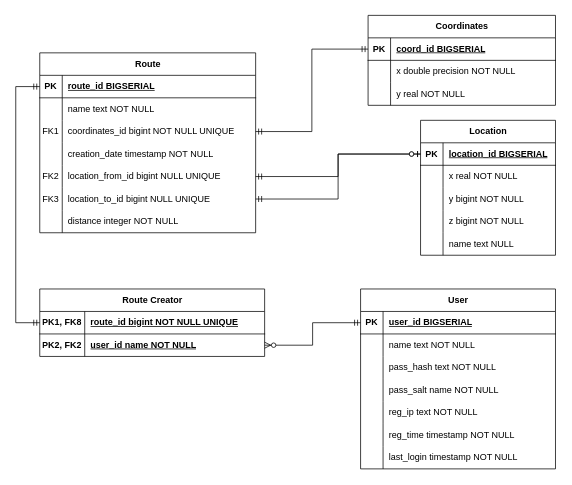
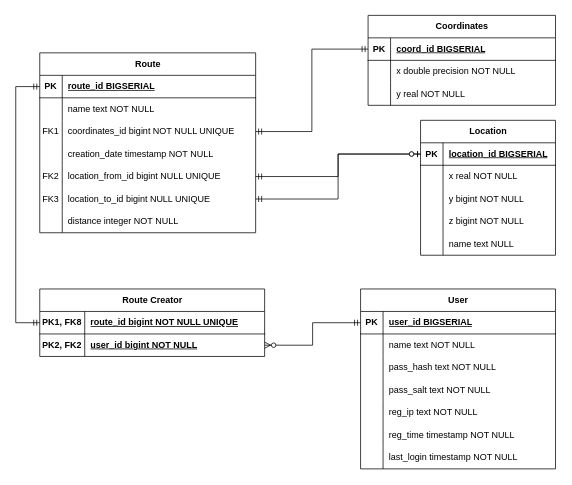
  <mxCell id="0" />
  <mxCell id="1" parent="0" />
  <mxCell id="2" value="Route" style="shape=table;startSize=30;container=1;collapsible=1;childLayout=tableLayout;fixedRows=1;rowLines=0;fontStyle=1;align=center;resizeLast=1;html=1;" parent="1" vertex="1"><mxGeometry x="52" y="70" width="288" height="240" as="geometry"><mxRectangle x="130" y="180" width="70" height="30" as="alternateBounds" /></mxGeometry></mxCell>
  <mxCell id="3" value="" style="shape=tableRow;horizontal=0;startSize=0;swimlaneHead=0;swimlaneBody=0;fillColor=none;collapsible=0;dropTarget=0;points=[[0,0.5],[1,0.5]];portConstraint=eastwest;top=0;left=0;right=0;bottom=1;" parent="2" vertex="1"><mxGeometry y="30" width="288" height="30" as="geometry" /></mxCell>
  <mxCell id="4" value="PK" style="shape=partialRectangle;connectable=0;fillColor=none;top=0;left=0;bottom=0;right=0;fontStyle=1;overflow=hidden;whiteSpace=wrap;html=1;" parent="3" vertex="1"><mxGeometry width="30" height="30" as="geometry"><mxRectangle width="30" height="30" as="alternateBounds" /></mxGeometry></mxCell>
  <mxCell id="5" value="route_id BIGSERIAL" style="shape=partialRectangle;connectable=0;fillColor=none;top=0;left=0;bottom=0;right=0;align=left;spacingLeft=6;fontStyle=5;overflow=hidden;whiteSpace=wrap;html=1;" parent="3" vertex="1"><mxGeometry x="30" width="258" height="30" as="geometry"><mxRectangle width="258" height="30" as="alternateBounds" /></mxGeometry></mxCell>
  <mxCell id="6" value="" style="shape=tableRow;horizontal=0;startSize=0;swimlaneHead=0;swimlaneBody=0;fillColor=none;collapsible=0;dropTarget=0;points=[[0,0.5],[1,0.5]];portConstraint=eastwest;top=0;left=0;right=0;bottom=0;" parent="2" vertex="1"><mxGeometry y="60" width="288" height="30" as="geometry" /></mxCell>
  <mxCell id="7" value="" style="shape=partialRectangle;connectable=0;fillColor=none;top=0;left=0;bottom=0;right=0;editable=1;overflow=hidden;whiteSpace=wrap;html=1;" parent="6" vertex="1"><mxGeometry width="30" height="30" as="geometry"><mxRectangle width="30" height="30" as="alternateBounds" /></mxGeometry></mxCell>
  <mxCell id="8" value="name text NOT NULL" style="shape=partialRectangle;connectable=0;fillColor=none;top=0;left=0;bottom=0;right=0;align=left;spacingLeft=6;overflow=hidden;whiteSpace=wrap;html=1;" parent="6" vertex="1"><mxGeometry x="30" width="258" height="30" as="geometry"><mxRectangle width="258" height="30" as="alternateBounds" /></mxGeometry></mxCell>
  <mxCell id="9" value="" style="shape=tableRow;horizontal=0;startSize=0;swimlaneHead=0;swimlaneBody=0;fillColor=none;collapsible=0;dropTarget=0;points=[[0,0.5],[1,0.5]];portConstraint=eastwest;top=0;left=0;right=0;bottom=0;" parent="2" vertex="1"><mxGeometry y="90" width="288" height="30" as="geometry" /></mxCell>
  <mxCell id="10" value="FK1" style="shape=partialRectangle;connectable=0;fillColor=none;top=0;left=0;bottom=0;right=0;editable=1;overflow=hidden;whiteSpace=wrap;html=1;" parent="9" vertex="1"><mxGeometry width="30" height="30" as="geometry"><mxRectangle width="30" height="30" as="alternateBounds" /></mxGeometry></mxCell>
  <mxCell id="11" value="coordinates_id bigint NOT NULL UNIQUE" style="shape=partialRectangle;connectable=0;fillColor=none;top=0;left=0;bottom=0;right=0;align=left;spacingLeft=6;overflow=hidden;whiteSpace=wrap;html=1;" parent="9" vertex="1"><mxGeometry x="30" width="258" height="30" as="geometry"><mxRectangle width="258" height="30" as="alternateBounds" /></mxGeometry></mxCell>
  <mxCell id="12" value="" style="shape=tableRow;horizontal=0;startSize=0;swimlaneHead=0;swimlaneBody=0;fillColor=none;collapsible=0;dropTarget=0;points=[[0,0.5],[1,0.5]];portConstraint=eastwest;top=0;left=0;right=0;bottom=0;" parent="2" vertex="1"><mxGeometry y="120" width="288" height="30" as="geometry" /></mxCell>
  <mxCell id="13" value="" style="shape=partialRectangle;connectable=0;fillColor=none;top=0;left=0;bottom=0;right=0;editable=1;overflow=hidden;whiteSpace=wrap;html=1;" parent="12" vertex="1"><mxGeometry width="30" height="30" as="geometry"><mxRectangle width="30" height="30" as="alternateBounds" /></mxGeometry></mxCell>
  <mxCell id="14" value="creation_date timestamp NOT NULL" style="shape=partialRectangle;connectable=0;fillColor=none;top=0;left=0;bottom=0;right=0;align=left;spacingLeft=6;overflow=hidden;whiteSpace=wrap;html=1;" parent="12" vertex="1"><mxGeometry x="30" width="258" height="30" as="geometry"><mxRectangle width="258" height="30" as="alternateBounds" /></mxGeometry></mxCell>
  <mxCell id="15" value="" style="shape=tableRow;horizontal=0;startSize=0;swimlaneHead=0;swimlaneBody=0;fillColor=none;collapsible=0;dropTarget=0;points=[[0,0.5],[1,0.5]];portConstraint=eastwest;top=0;left=0;right=0;bottom=0;" parent="2" vertex="1"><mxGeometry y="150" width="288" height="30" as="geometry" /></mxCell>
  <mxCell id="16" value="FK2" style="shape=partialRectangle;connectable=0;fillColor=none;top=0;left=0;bottom=0;right=0;editable=1;overflow=hidden;whiteSpace=wrap;html=1;" parent="15" vertex="1"><mxGeometry width="30" height="30" as="geometry"><mxRectangle width="30" height="30" as="alternateBounds" /></mxGeometry></mxCell>
  <mxCell id="17" value="location_from_id bigint NULL UNIQUE" style="shape=partialRectangle;connectable=0;fillColor=none;top=0;left=0;bottom=0;right=0;align=left;spacingLeft=6;overflow=hidden;whiteSpace=wrap;html=1;" parent="15" vertex="1"><mxGeometry x="30" width="258" height="30" as="geometry"><mxRectangle width="258" height="30" as="alternateBounds" /></mxGeometry></mxCell>
  <mxCell id="18" value="" style="shape=tableRow;horizontal=0;startSize=0;swimlaneHead=0;swimlaneBody=0;fillColor=none;collapsible=0;dropTarget=0;points=[[0,0.5],[1,0.5]];portConstraint=eastwest;top=0;left=0;right=0;bottom=0;" parent="2" vertex="1"><mxGeometry y="180" width="288" height="30" as="geometry" /></mxCell>
  <mxCell id="19" value="FK3" style="shape=partialRectangle;connectable=0;fillColor=none;top=0;left=0;bottom=0;right=0;editable=1;overflow=hidden;whiteSpace=wrap;html=1;" parent="18" vertex="1"><mxGeometry width="30" height="30" as="geometry"><mxRectangle width="30" height="30" as="alternateBounds" /></mxGeometry></mxCell>
  <mxCell id="20" value="location_to_id&amp;nbsp;bigint NULL UNIQUE" style="shape=partialRectangle;connectable=0;fillColor=none;top=0;left=0;bottom=0;right=0;align=left;spacingLeft=6;overflow=hidden;whiteSpace=wrap;html=1;" parent="18" vertex="1"><mxGeometry x="30" width="258" height="30" as="geometry"><mxRectangle width="258" height="30" as="alternateBounds" /></mxGeometry></mxCell>
  <mxCell id="21" value="" style="shape=tableRow;horizontal=0;startSize=0;swimlaneHead=0;swimlaneBody=0;fillColor=none;collapsible=0;dropTarget=0;points=[[0,0.5],[1,0.5]];portConstraint=eastwest;top=0;left=0;right=0;bottom=0;" parent="2" vertex="1"><mxGeometry y="210" width="288" height="30" as="geometry" /></mxCell>
  <mxCell id="22" value="" style="shape=partialRectangle;connectable=0;fillColor=none;top=0;left=0;bottom=0;right=0;editable=1;overflow=hidden;whiteSpace=wrap;html=1;" parent="21" vertex="1"><mxGeometry width="30" height="30" as="geometry"><mxRectangle width="30" height="30" as="alternateBounds" /></mxGeometry></mxCell>
  <mxCell id="23" value="distance integer NOT NULL" style="shape=partialRectangle;connectable=0;fillColor=none;top=0;left=0;bottom=0;right=0;align=left;spacingLeft=6;overflow=hidden;whiteSpace=wrap;html=1;" parent="21" vertex="1"><mxGeometry x="30" width="258" height="30" as="geometry"><mxRectangle width="258" height="30" as="alternateBounds" /></mxGeometry></mxCell>
  <mxCell id="24" value="Location" style="shape=table;startSize=30;container=1;collapsible=1;childLayout=tableLayout;fixedRows=1;rowLines=0;fontStyle=1;align=center;resizeLast=1;html=1;" parent="1" vertex="1"><mxGeometry x="560" y="160" width="180" height="180" as="geometry" /></mxCell>
  <mxCell id="25" value="" style="shape=tableRow;horizontal=0;startSize=0;swimlaneHead=0;swimlaneBody=0;fillColor=none;collapsible=0;dropTarget=0;points=[[0,0.5],[1,0.5]];portConstraint=eastwest;top=0;left=0;right=0;bottom=1;" parent="24" vertex="1"><mxGeometry y="30" width="180" height="30" as="geometry" /></mxCell>
  <mxCell id="26" value="PK" style="shape=partialRectangle;connectable=0;fillColor=none;top=0;left=0;bottom=0;right=0;fontStyle=1;overflow=hidden;whiteSpace=wrap;html=1;" parent="25" vertex="1"><mxGeometry width="30" height="30" as="geometry"><mxRectangle width="30" height="30" as="alternateBounds" /></mxGeometry></mxCell>
  <mxCell id="27" value="location_id BIGSERIAL" style="shape=partialRectangle;connectable=0;fillColor=none;top=0;left=0;bottom=0;right=0;align=left;spacingLeft=6;fontStyle=5;overflow=hidden;whiteSpace=wrap;html=1;" parent="25" vertex="1"><mxGeometry x="30" width="150" height="30" as="geometry"><mxRectangle width="150" height="30" as="alternateBounds" /></mxGeometry></mxCell>
  <mxCell id="28" value="" style="shape=tableRow;horizontal=0;startSize=0;swimlaneHead=0;swimlaneBody=0;fillColor=none;collapsible=0;dropTarget=0;points=[[0,0.5],[1,0.5]];portConstraint=eastwest;top=0;left=0;right=0;bottom=0;" parent="24" vertex="1"><mxGeometry y="60" width="180" height="30" as="geometry" /></mxCell>
  <mxCell id="29" value="" style="shape=partialRectangle;connectable=0;fillColor=none;top=0;left=0;bottom=0;right=0;editable=1;overflow=hidden;whiteSpace=wrap;html=1;" parent="28" vertex="1"><mxGeometry width="30" height="30" as="geometry"><mxRectangle width="30" height="30" as="alternateBounds" /></mxGeometry></mxCell>
  <mxCell id="30" value="x real NOT NULL" style="shape=partialRectangle;connectable=0;fillColor=none;top=0;left=0;bottom=0;right=0;align=left;spacingLeft=6;overflow=hidden;whiteSpace=wrap;html=1;" parent="28" vertex="1"><mxGeometry x="30" width="150" height="30" as="geometry"><mxRectangle width="150" height="30" as="alternateBounds" /></mxGeometry></mxCell>
  <mxCell id="31" value="" style="shape=tableRow;horizontal=0;startSize=0;swimlaneHead=0;swimlaneBody=0;fillColor=none;collapsible=0;dropTarget=0;points=[[0,0.5],[1,0.5]];portConstraint=eastwest;top=0;left=0;right=0;bottom=0;" parent="24" vertex="1"><mxGeometry y="90" width="180" height="30" as="geometry" /></mxCell>
  <mxCell id="32" value="" style="shape=partialRectangle;connectable=0;fillColor=none;top=0;left=0;bottom=0;right=0;editable=1;overflow=hidden;whiteSpace=wrap;html=1;" parent="31" vertex="1"><mxGeometry width="30" height="30" as="geometry"><mxRectangle width="30" height="30" as="alternateBounds" /></mxGeometry></mxCell>
  <mxCell id="33" value="y bigint NOT NULL" style="shape=partialRectangle;connectable=0;fillColor=none;top=0;left=0;bottom=0;right=0;align=left;spacingLeft=6;overflow=hidden;whiteSpace=wrap;html=1;" parent="31" vertex="1"><mxGeometry x="30" width="150" height="30" as="geometry"><mxRectangle width="150" height="30" as="alternateBounds" /></mxGeometry></mxCell>
  <mxCell id="34" value="" style="shape=tableRow;horizontal=0;startSize=0;swimlaneHead=0;swimlaneBody=0;fillColor=none;collapsible=0;dropTarget=0;points=[[0,0.5],[1,0.5]];portConstraint=eastwest;top=0;left=0;right=0;bottom=0;" parent="24" vertex="1"><mxGeometry y="120" width="180" height="30" as="geometry" /></mxCell>
  <mxCell id="35" value="" style="shape=partialRectangle;connectable=0;fillColor=none;top=0;left=0;bottom=0;right=0;editable=1;overflow=hidden;whiteSpace=wrap;html=1;" parent="34" vertex="1"><mxGeometry width="30" height="30" as="geometry"><mxRectangle width="30" height="30" as="alternateBounds" /></mxGeometry></mxCell>
  <mxCell id="36" value="z bigint NOT NULL" style="shape=partialRectangle;connectable=0;fillColor=none;top=0;left=0;bottom=0;right=0;align=left;spacingLeft=6;overflow=hidden;whiteSpace=wrap;html=1;" parent="34" vertex="1"><mxGeometry x="30" width="150" height="30" as="geometry"><mxRectangle width="150" height="30" as="alternateBounds" /></mxGeometry></mxCell>
  <mxCell id="37" value="" style="shape=tableRow;horizontal=0;startSize=0;swimlaneHead=0;swimlaneBody=0;fillColor=none;collapsible=0;dropTarget=0;points=[[0,0.5],[1,0.5]];portConstraint=eastwest;top=0;left=0;right=0;bottom=0;" parent="24" vertex="1"><mxGeometry y="150" width="180" height="30" as="geometry" /></mxCell>
  <mxCell id="38" value="" style="shape=partialRectangle;connectable=0;fillColor=none;top=0;left=0;bottom=0;right=0;editable=1;overflow=hidden;whiteSpace=wrap;html=1;" parent="37" vertex="1"><mxGeometry width="30" height="30" as="geometry"><mxRectangle width="30" height="30" as="alternateBounds" /></mxGeometry></mxCell>
  <mxCell id="39" value="name text NULL" style="shape=partialRectangle;connectable=0;fillColor=none;top=0;left=0;bottom=0;right=0;align=left;spacingLeft=6;overflow=hidden;whiteSpace=wrap;html=1;" parent="37" vertex="1"><mxGeometry x="30" width="150" height="30" as="geometry"><mxRectangle width="150" height="30" as="alternateBounds" /></mxGeometry></mxCell>
  <mxCell id="40" value="Coordinates" style="shape=table;startSize=30;container=1;collapsible=1;childLayout=tableLayout;fixedRows=1;rowLines=0;fontStyle=1;align=center;resizeLast=1;html=1;" parent="1" vertex="1"><mxGeometry x="490" y="20" width="250" height="120" as="geometry" /></mxCell>
  <mxCell id="41" value="" style="shape=tableRow;horizontal=0;startSize=0;swimlaneHead=0;swimlaneBody=0;fillColor=none;collapsible=0;dropTarget=0;points=[[0,0.5],[1,0.5]];portConstraint=eastwest;top=0;left=0;right=0;bottom=1;" parent="40" vertex="1"><mxGeometry y="30" width="250" height="30" as="geometry" /></mxCell>
  <mxCell id="42" value="PK" style="shape=partialRectangle;connectable=0;fillColor=none;top=0;left=0;bottom=0;right=0;fontStyle=1;overflow=hidden;whiteSpace=wrap;html=1;" parent="41" vertex="1"><mxGeometry width="30" height="30" as="geometry"><mxRectangle width="30" height="30" as="alternateBounds" /></mxGeometry></mxCell>
  <mxCell id="43" value="coord_id BIGSERIAL" style="shape=partialRectangle;connectable=0;fillColor=none;top=0;left=0;bottom=0;right=0;align=left;spacingLeft=6;fontStyle=5;overflow=hidden;whiteSpace=wrap;html=1;" parent="41" vertex="1"><mxGeometry x="30" width="220" height="30" as="geometry"><mxRectangle width="220" height="30" as="alternateBounds" /></mxGeometry></mxCell>
  <mxCell id="44" value="" style="shape=tableRow;horizontal=0;startSize=0;swimlaneHead=0;swimlaneBody=0;fillColor=none;collapsible=0;dropTarget=0;points=[[0,0.5],[1,0.5]];portConstraint=eastwest;top=0;left=0;right=0;bottom=0;" parent="40" vertex="1"><mxGeometry y="60" width="250" height="30" as="geometry" /></mxCell>
  <mxCell id="45" value="" style="shape=partialRectangle;connectable=0;fillColor=none;top=0;left=0;bottom=0;right=0;editable=1;overflow=hidden;whiteSpace=wrap;html=1;" parent="44" vertex="1"><mxGeometry width="30" height="30" as="geometry"><mxRectangle width="30" height="30" as="alternateBounds" /></mxGeometry></mxCell>
  <mxCell id="46" value="x&amp;nbsp;double precision NOT NULL" style="shape=partialRectangle;connectable=0;fillColor=none;top=0;left=0;bottom=0;right=0;align=left;spacingLeft=6;overflow=hidden;whiteSpace=wrap;html=1;" parent="44" vertex="1"><mxGeometry x="30" width="220" height="30" as="geometry"><mxRectangle width="220" height="30" as="alternateBounds" /></mxGeometry></mxCell>
  <mxCell id="47" value="" style="shape=tableRow;horizontal=0;startSize=0;swimlaneHead=0;swimlaneBody=0;fillColor=none;collapsible=0;dropTarget=0;points=[[0,0.5],[1,0.5]];portConstraint=eastwest;top=0;left=0;right=0;bottom=0;" parent="40" vertex="1"><mxGeometry y="90" width="250" height="30" as="geometry" /></mxCell>
  <mxCell id="48" value="" style="shape=partialRectangle;connectable=0;fillColor=none;top=0;left=0;bottom=0;right=0;editable=1;overflow=hidden;whiteSpace=wrap;html=1;" parent="47" vertex="1"><mxGeometry width="30" height="30" as="geometry"><mxRectangle width="30" height="30" as="alternateBounds" /></mxGeometry></mxCell>
  <mxCell id="49" value="y real NOT NULL" style="shape=partialRectangle;connectable=0;fillColor=none;top=0;left=0;bottom=0;right=0;align=left;spacingLeft=6;overflow=hidden;whiteSpace=wrap;html=1;" parent="47" vertex="1"><mxGeometry x="30" width="220" height="30" as="geometry"><mxRectangle width="220" height="30" as="alternateBounds" /></mxGeometry></mxCell>
  <mxCell id="50" value="User" style="shape=table;startSize=30;container=1;collapsible=1;childLayout=tableLayout;fixedRows=1;rowLines=0;fontStyle=1;align=center;resizeLast=1;html=1;" parent="1" vertex="1"><mxGeometry x="480" y="385" width="260" height="240" as="geometry" /></mxCell>
  <mxCell id="51" value="" style="shape=tableRow;horizontal=0;startSize=0;swimlaneHead=0;swimlaneBody=0;fillColor=none;collapsible=0;dropTarget=0;points=[[0,0.5],[1,0.5]];portConstraint=eastwest;top=0;left=0;right=0;bottom=1;" parent="50" vertex="1"><mxGeometry y="30" width="260" height="30" as="geometry" /></mxCell>
  <mxCell id="52" value="PK" style="shape=partialRectangle;connectable=0;fillColor=none;top=0;left=0;bottom=0;right=0;fontStyle=1;overflow=hidden;whiteSpace=wrap;html=1;" parent="51" vertex="1"><mxGeometry width="30" height="30" as="geometry"><mxRectangle width="30" height="30" as="alternateBounds" /></mxGeometry></mxCell>
  <mxCell id="53" value="user_id BIGSERIAL" style="shape=partialRectangle;connectable=0;fillColor=none;top=0;left=0;bottom=0;right=0;align=left;spacingLeft=6;fontStyle=5;overflow=hidden;whiteSpace=wrap;html=1;" parent="51" vertex="1"><mxGeometry x="30" width="230" height="30" as="geometry"><mxRectangle width="230" height="30" as="alternateBounds" /></mxGeometry></mxCell>
  <mxCell id="54" value="" style="shape=tableRow;horizontal=0;startSize=0;swimlaneHead=0;swimlaneBody=0;fillColor=none;collapsible=0;dropTarget=0;points=[[0,0.5],[1,0.5]];portConstraint=eastwest;top=0;left=0;right=0;bottom=0;" parent="50" vertex="1"><mxGeometry y="60" width="260" height="30" as="geometry" /></mxCell>
  <mxCell id="55" value="" style="shape=partialRectangle;connectable=0;fillColor=none;top=0;left=0;bottom=0;right=0;editable=1;overflow=hidden;whiteSpace=wrap;html=1;" parent="54" vertex="1"><mxGeometry width="30" height="30" as="geometry"><mxRectangle width="30" height="30" as="alternateBounds" /></mxGeometry></mxCell>
  <mxCell id="56" value="name text NOT NULL" style="shape=partialRectangle;connectable=0;fillColor=none;top=0;left=0;bottom=0;right=0;align=left;spacingLeft=6;overflow=hidden;whiteSpace=wrap;html=1;" parent="54" vertex="1"><mxGeometry x="30" width="230" height="30" as="geometry"><mxRectangle width="230" height="30" as="alternateBounds" /></mxGeometry></mxCell>
  <mxCell id="57" value="" style="shape=tableRow;horizontal=0;startSize=0;swimlaneHead=0;swimlaneBody=0;fillColor=none;collapsible=0;dropTarget=0;points=[[0,0.5],[1,0.5]];portConstraint=eastwest;top=0;left=0;right=0;bottom=0;" parent="50" vertex="1"><mxGeometry y="90" width="260" height="30" as="geometry" /></mxCell>
  <mxCell id="58" value="" style="shape=partialRectangle;connectable=0;fillColor=none;top=0;left=0;bottom=0;right=0;editable=1;overflow=hidden;whiteSpace=wrap;html=1;" parent="57" vertex="1"><mxGeometry width="30" height="30" as="geometry"><mxRectangle width="30" height="30" as="alternateBounds" /></mxGeometry></mxCell>
  <mxCell id="59" value="pass_hash text NOT NULL" style="shape=partialRectangle;connectable=0;fillColor=none;top=0;left=0;bottom=0;right=0;align=left;spacingLeft=6;overflow=hidden;whiteSpace=wrap;html=1;" parent="57" vertex="1"><mxGeometry x="30" width="230" height="30" as="geometry"><mxRectangle width="230" height="30" as="alternateBounds" /></mxGeometry></mxCell>
  <mxCell id="60" value="" style="shape=tableRow;horizontal=0;startSize=0;swimlaneHead=0;swimlaneBody=0;fillColor=none;collapsible=0;dropTarget=0;points=[[0,0.5],[1,0.5]];portConstraint=eastwest;top=0;left=0;right=0;bottom=0;" parent="50" vertex="1"><mxGeometry y="120" width="260" height="30" as="geometry" /></mxCell>
  <mxCell id="61" value="" style="shape=partialRectangle;connectable=0;fillColor=none;top=0;left=0;bottom=0;right=0;editable=1;overflow=hidden;whiteSpace=wrap;html=1;" parent="60" vertex="1"><mxGeometry width="30" height="30" as="geometry"><mxRectangle width="30" height="30" as="alternateBounds" /></mxGeometry></mxCell>
- <mxCell id="62" value="pass_salt name NOT NULL" style="shape=partialRectangle;connectable=0;fillColor=none;top=0;left=0;bottom=0;right=0;align=left;spacingLeft=6;overflow=hidden;whiteSpace=wrap;html=1;" parent="60" vertex="1"><mxGeometry x="30" width="230" height="30" as="geometry"><mxRectangle width="230" height="30" as="alternateBounds" /></mxGeometry></mxCell>
+ <mxCell id="62" value="pass_salt text NOT NULL" style="shape=partialRectangle;connectable=0;fillColor=none;top=0;left=0;bottom=0;right=0;align=left;spacingLeft=6;overflow=hidden;whiteSpace=wrap;html=1;" parent="60" vertex="1"><mxGeometry x="30" width="230" height="30" as="geometry"><mxRectangle width="230" height="30" as="alternateBounds" /></mxGeometry></mxCell>
  <mxCell id="63" value="" style="shape=tableRow;horizontal=0;startSize=0;swimlaneHead=0;swimlaneBody=0;fillColor=none;collapsible=0;dropTarget=0;points=[[0,0.5],[1,0.5]];portConstraint=eastwest;top=0;left=0;right=0;bottom=0;" vertex="1" parent="50"><mxGeometry y="150" width="260" height="30" as="geometry" /></mxCell>
  <mxCell id="64" value="" style="shape=partialRectangle;connectable=0;fillColor=none;top=0;left=0;bottom=0;right=0;editable=1;overflow=hidden;whiteSpace=wrap;html=1;" vertex="1" parent="63"><mxGeometry width="30" height="30" as="geometry"><mxRectangle width="30" height="30" as="alternateBounds" /></mxGeometry></mxCell>
  <mxCell id="65" value="reg_ip text NOT NULL" style="shape=partialRectangle;connectable=0;fillColor=none;top=0;left=0;bottom=0;right=0;align=left;spacingLeft=6;overflow=hidden;whiteSpace=wrap;html=1;" vertex="1" parent="63"><mxGeometry x="30" width="230" height="30" as="geometry"><mxRectangle width="230" height="30" as="alternateBounds" /></mxGeometry></mxCell>
  <mxCell id="66" value="" style="shape=tableRow;horizontal=0;startSize=0;swimlaneHead=0;swimlaneBody=0;fillColor=none;collapsible=0;dropTarget=0;points=[[0,0.5],[1,0.5]];portConstraint=eastwest;top=0;left=0;right=0;bottom=0;" vertex="1" parent="50"><mxGeometry y="180" width="260" height="30" as="geometry" /></mxCell>
  <mxCell id="67" value="" style="shape=partialRectangle;connectable=0;fillColor=none;top=0;left=0;bottom=0;right=0;editable=1;overflow=hidden;whiteSpace=wrap;html=1;" vertex="1" parent="66"><mxGeometry width="30" height="30" as="geometry"><mxRectangle width="30" height="30" as="alternateBounds" /></mxGeometry></mxCell>
  <mxCell id="68" value="reg_time timestamp NOT NULL" style="shape=partialRectangle;connectable=0;fillColor=none;top=0;left=0;bottom=0;right=0;align=left;spacingLeft=6;overflow=hidden;whiteSpace=wrap;html=1;" vertex="1" parent="66"><mxGeometry x="30" width="230" height="30" as="geometry"><mxRectangle width="230" height="30" as="alternateBounds" /></mxGeometry></mxCell>
  <mxCell id="69" value="" style="shape=tableRow;horizontal=0;startSize=0;swimlaneHead=0;swimlaneBody=0;fillColor=none;collapsible=0;dropTarget=0;points=[[0,0.5],[1,0.5]];portConstraint=eastwest;top=0;left=0;right=0;bottom=0;" vertex="1" parent="50"><mxGeometry y="210" width="260" height="30" as="geometry" /></mxCell>
  <mxCell id="70" value="" style="shape=partialRectangle;connectable=0;fillColor=none;top=0;left=0;bottom=0;right=0;editable=1;overflow=hidden;whiteSpace=wrap;html=1;" vertex="1" parent="69"><mxGeometry width="30" height="30" as="geometry"><mxRectangle width="30" height="30" as="alternateBounds" /></mxGeometry></mxCell>
  <mxCell id="71" value="last_login timestamp NOT NULL" style="shape=partialRectangle;connectable=0;fillColor=none;top=0;left=0;bottom=0;right=0;align=left;spacingLeft=6;overflow=hidden;whiteSpace=wrap;html=1;" vertex="1" parent="69"><mxGeometry x="30" width="230" height="30" as="geometry"><mxRectangle width="230" height="30" as="alternateBounds" /></mxGeometry></mxCell>
  <mxCell id="72" value="Route Creator" style="shape=table;startSize=30;container=1;collapsible=1;childLayout=tableLayout;fixedRows=1;rowLines=0;fontStyle=1;align=center;resizeLast=1;html=1;" parent="1" vertex="1"><mxGeometry x="52" y="385" width="300" height="90" as="geometry" /></mxCell>
  <mxCell id="73" value="" style="shape=tableRow;horizontal=0;startSize=0;swimlaneHead=0;swimlaneBody=0;fillColor=none;collapsible=0;dropTarget=0;points=[[0,0.5],[1,0.5]];portConstraint=eastwest;top=0;left=0;right=0;bottom=1;" parent="72" vertex="1"><mxGeometry y="30" width="300" height="30" as="geometry" /></mxCell>
  <mxCell id="74" value="PK1, FK8" style="shape=partialRectangle;connectable=0;fillColor=none;top=0;left=0;bottom=0;right=0;fontStyle=1;overflow=hidden;whiteSpace=wrap;html=1;" parent="73" vertex="1"><mxGeometry width="60" height="30" as="geometry"><mxRectangle width="60" height="30" as="alternateBounds" /></mxGeometry></mxCell>
  <mxCell id="75" value="route_id bigint NOT NULL UNIQUE" style="shape=partialRectangle;connectable=0;fillColor=none;top=0;left=0;bottom=0;right=0;align=left;spacingLeft=6;fontStyle=5;overflow=hidden;whiteSpace=wrap;html=1;" parent="73" vertex="1"><mxGeometry x="60" width="240" height="30" as="geometry"><mxRectangle width="240" height="30" as="alternateBounds" /></mxGeometry></mxCell>
  <mxCell id="76" value="" style="shape=tableRow;horizontal=0;startSize=0;swimlaneHead=0;swimlaneBody=0;fillColor=none;collapsible=0;dropTarget=0;points=[[0,0.5],[1,0.5]];portConstraint=eastwest;top=0;left=0;right=0;bottom=0;fontStyle=1" parent="72" vertex="1"><mxGeometry y="60" width="300" height="30" as="geometry" /></mxCell>
  <mxCell id="77" value="PK2, FK2" style="shape=partialRectangle;connectable=0;fillColor=none;top=0;left=0;bottom=0;right=0;editable=1;overflow=hidden;whiteSpace=wrap;html=1;fontStyle=1" parent="76" vertex="1"><mxGeometry width="60" height="30" as="geometry"><mxRectangle width="60" height="30" as="alternateBounds" /></mxGeometry></mxCell>
- <mxCell id="78" value="user_id name NOT NULL" style="shape=partialRectangle;connectable=0;fillColor=none;top=0;left=0;bottom=0;right=0;align=left;spacingLeft=6;overflow=hidden;whiteSpace=wrap;html=1;fontStyle=5" parent="76" vertex="1"><mxGeometry x="60" width="240" height="30" as="geometry"><mxRectangle width="240" height="30" as="alternateBounds" /></mxGeometry></mxCell>
+ <mxCell id="78" value="user_id bigint NOT NULL" style="shape=partialRectangle;connectable=0;fillColor=none;top=0;left=0;bottom=0;right=0;align=left;spacingLeft=6;overflow=hidden;whiteSpace=wrap;html=1;fontStyle=5" parent="76" vertex="1"><mxGeometry x="60" width="240" height="30" as="geometry"><mxRectangle width="240" height="30" as="alternateBounds" /></mxGeometry></mxCell>
  <mxCell id="79" value="" style="edgeStyle=orthogonalEdgeStyle;fontSize=12;html=1;endArrow=ERmandOne;startArrow=ERmandOne;rounded=0;" parent="1" source="9" target="41" edge="1"><mxGeometry width="100" height="100" relative="1" as="geometry"><mxPoint x="350" y="170" as="sourcePoint" /><mxPoint x="450" y="70" as="targetPoint" /></mxGeometry></mxCell>
  <mxCell id="80" value="" style="edgeStyle=orthogonalEdgeStyle;fontSize=12;html=1;endArrow=ERzeroToOne;startArrow=ERmandOne;rounded=0;" parent="1" source="15" target="25" edge="1"><mxGeometry width="100" height="100" relative="1" as="geometry"><mxPoint x="380" y="300" as="sourcePoint" /><mxPoint x="480" y="200" as="targetPoint" /></mxGeometry></mxCell>
  <mxCell id="81" value="" style="edgeStyle=orthogonalEdgeStyle;fontSize=12;html=1;endArrow=ERzeroToOne;startArrow=ERmandOne;rounded=0;" parent="1" source="18" target="25" edge="1"><mxGeometry width="100" height="100" relative="1" as="geometry"><mxPoint x="450" y="350" as="sourcePoint" /><mxPoint x="550" y="250" as="targetPoint" /></mxGeometry></mxCell>
  <mxCell id="82" value="" style="edgeStyle=orthogonalEdgeStyle;fontSize=12;html=1;endArrow=ERzeroToMany;startArrow=ERmandOne;rounded=0;" parent="1" source="51" target="76" edge="1"><mxGeometry width="100" height="100" relative="1" as="geometry"><mxPoint x="340" y="430" as="sourcePoint" /><mxPoint x="440" y="330" as="targetPoint" /></mxGeometry></mxCell>
  <mxCell id="83" value="" style="edgeStyle=orthogonalEdgeStyle;fontSize=12;html=1;endArrow=ERmandOne;startArrow=ERmandOne;rounded=0;entryX=0;entryY=0.5;entryDx=0;entryDy=0;" parent="1" source="73" target="3" edge="1"><mxGeometry width="100" height="100" relative="1" as="geometry"><mxPoint x="-60" y="390" as="sourcePoint" /><mxPoint x="40" y="290" as="targetPoint" /><Array as="points"><mxPoint x="20" y="430" /><mxPoint x="20" y="115" /></Array></mxGeometry></mxCell>
